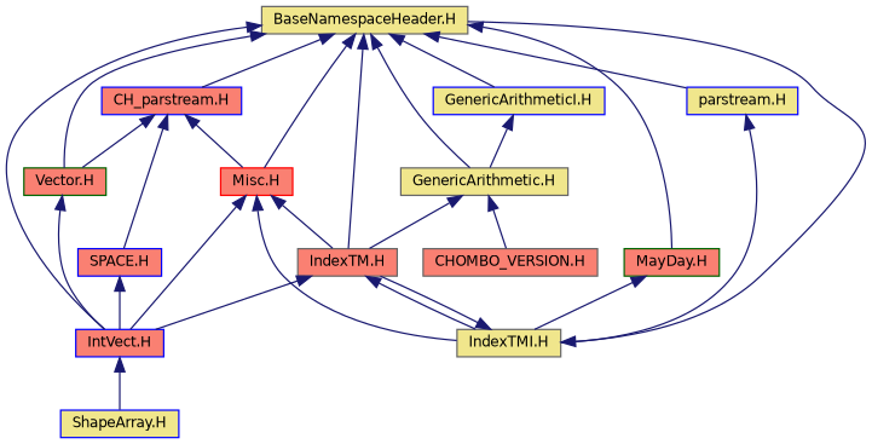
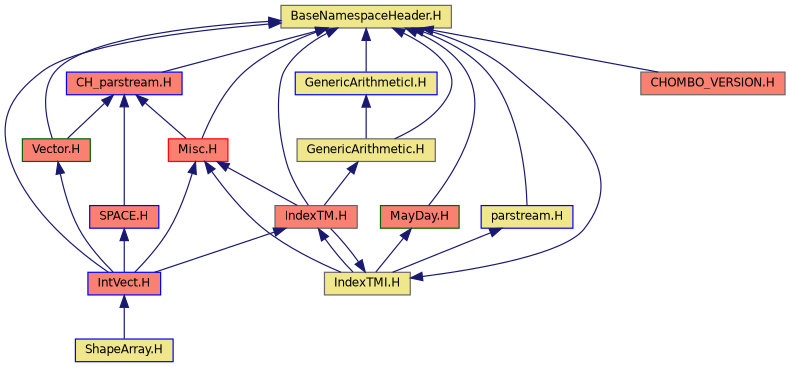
  digraph {
    node [color=blue fillcolor=salmon fontname=Helvetica fontsize=10 shape=record style=filled]
    edge [color=midnightblue dir=back fontname=Helvetica fontsize=10 labelfontname=Helvetica labelfontsize=10 style=solid]
    n1 [color=gray40 fillcolor=khaki fontcolor=black height=0.2 label="BaseNamespaceHeader.H" width=0.4]
    n2 [height=0.2 label="CH_parstream.H" width=0.4]
    n3 [color=red height=0.2 label="Misc.H" width=0.4]
    n4 [color=gray40 height=0.2 label="IndexTM.H" width=0.4]
    n5 [height=0.2 label="IntVect.H" width=0.4]
    n6 [color=darkgreen height=0.2 label="Vector.H" width=0.4]
    n7 [color=gray40 height=0.2 label="CHOMBO_VERSION.H" width=0.4]
    n8 [color=gray40 fillcolor=khaki height=0.2 label="GenericArithmetic.H" width=0.4]
    n9 [fillcolor=khaki height=0.2 label="GenericArithmeticI.H" width=0.4]
    n10 [color=darkgreen height=0.2 label="MayDay.H" width=0.4]
    n11 [fillcolor=khaki height=0.2 label="parstream.H" width=0.4]
    n12 [height=0.2 label="SPACE.H" width=0.4]
    n13 [color=gray40 fillcolor=khaki height=0.2 label="IndexTMI.H" width=0.4]
    n14 [fillcolor=khaki height=0.2 label="ShapeArray.H" width=0.4]
    n1 -> n2
    n1 -> n3
    n1 -> n4
    n1 -> n5
    n1 -> n6
-   n8 -> n7
+   n1 -> n7
    n1 -> n8
    n1 -> n9
    n1 -> n10
    n1 -> n11
    n2 -> n3
    n2 -> n6
    n2 -> n12
    n3 -> n4
    n3 -> n5
    n3 -> n13
    n4 -> n5
    n4 -> n13
    n5 -> n14
    n6 -> n5
    n8 -> n4
    n9 -> n8
    n10 -> n13
    n11 -> n13
    n12 -> n5
    n13 -> n1
    n13 -> n4
  }
